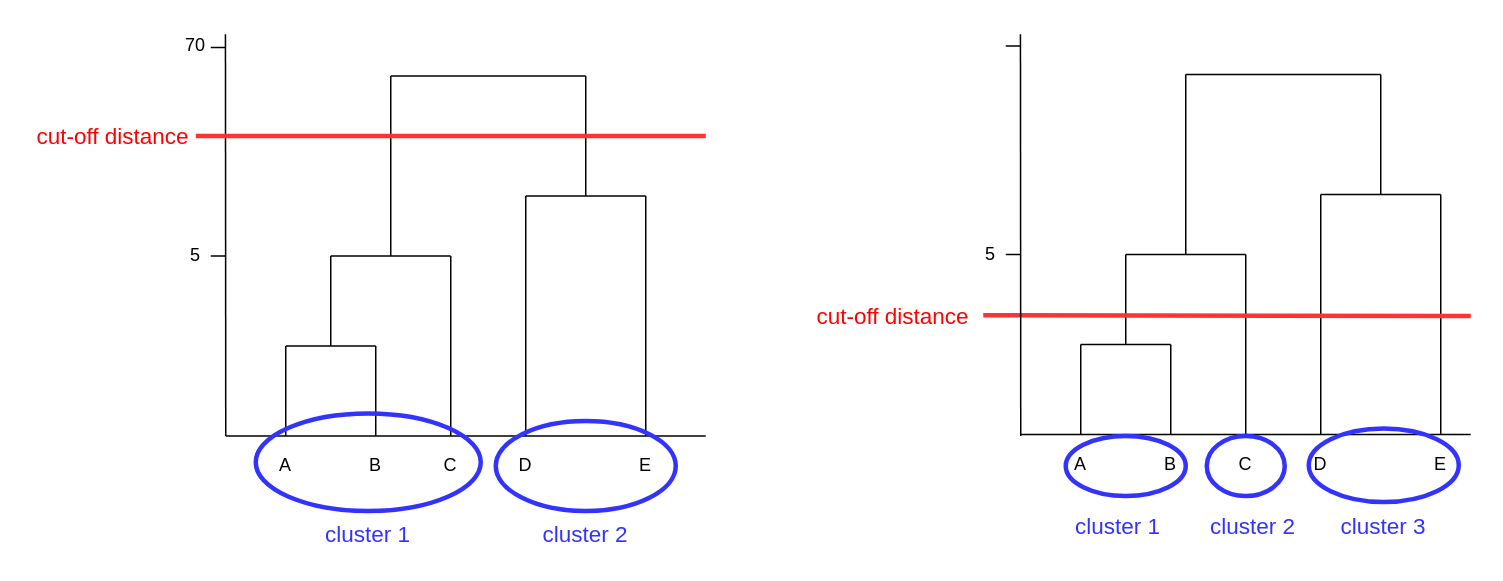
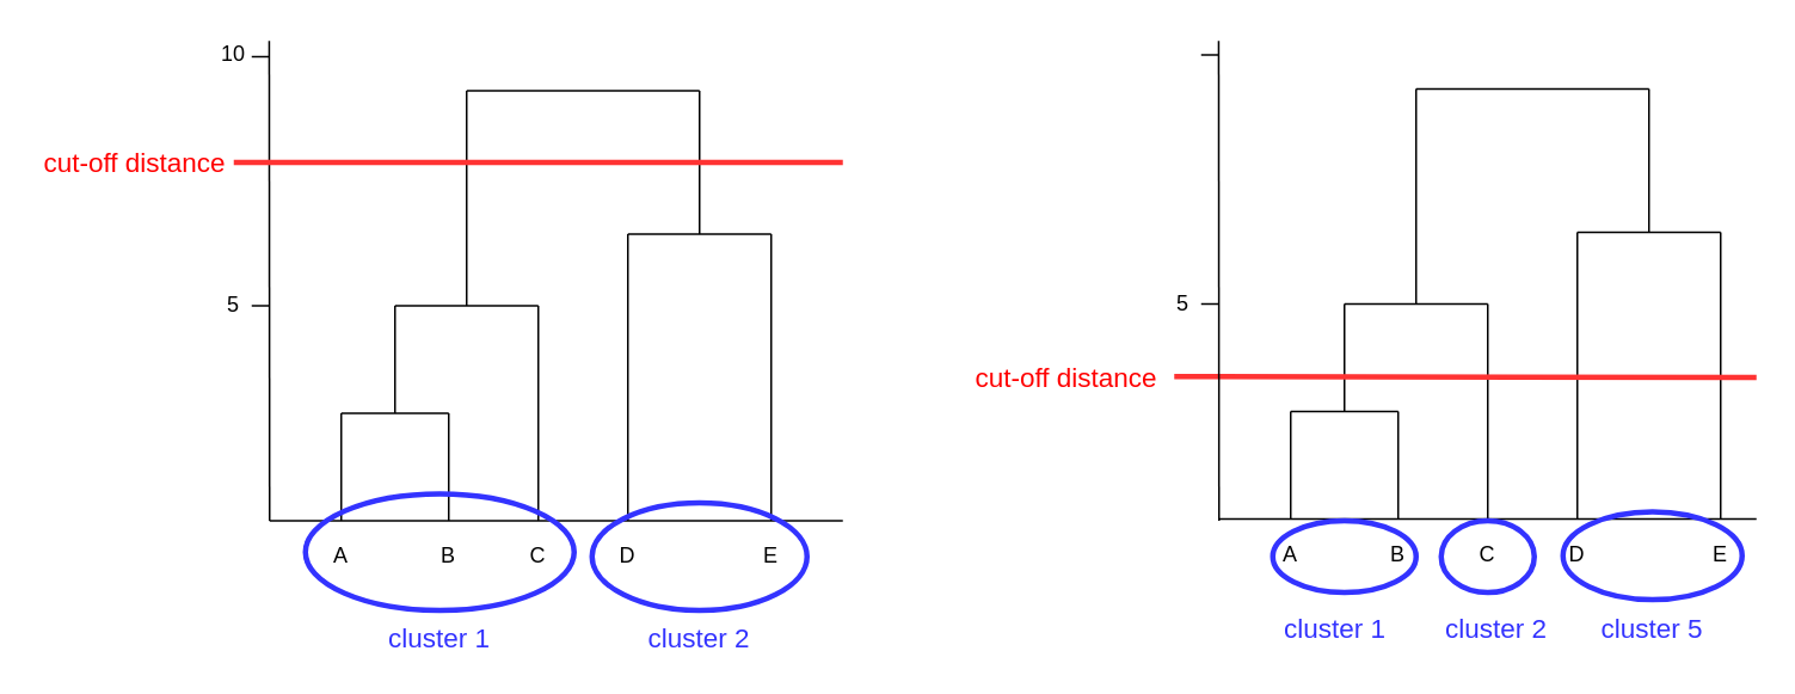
  <mxCell id="0" />
  <mxCell id="1" parent="0" />
  <mxCell id="2" value="" style="endArrow=none;html=1;entryX=0.995;entryY=0.112;entryDx=0;entryDy=0;entryPerimeter=0;" edge="1" parent="1" target="27"><mxGeometry width="50" height="50" relative="1" as="geometry"><mxPoint x="150" y="290" as="sourcePoint" /><mxPoint x="150" y="30" as="targetPoint" /></mxGeometry></mxCell>
  <mxCell id="3" value="" style="endArrow=none;html=1;" edge="1" parent="1"><mxGeometry width="50" height="50" relative="1" as="geometry"><mxPoint x="470" y="290" as="sourcePoint" /><mxPoint x="150" y="290" as="targetPoint" /></mxGeometry></mxCell>
  <mxCell id="4" value="" style="endArrow=none;html=1;" edge="1" parent="1"><mxGeometry width="50" height="50" relative="1" as="geometry"><mxPoint x="190" y="290" as="sourcePoint" /><mxPoint x="190" y="230" as="targetPoint" /></mxGeometry></mxCell>
  <mxCell id="5" value="" style="endArrow=none;html=1;" edge="1" parent="1"><mxGeometry width="50" height="50" relative="1" as="geometry"><mxPoint x="250" y="230" as="sourcePoint" /><mxPoint x="190" y="230" as="targetPoint" /></mxGeometry></mxCell>
  <mxCell id="6" value="" style="endArrow=none;html=1;" edge="1" parent="1"><mxGeometry width="50" height="50" relative="1" as="geometry"><mxPoint x="250" y="290" as="sourcePoint" /><mxPoint x="250" y="230" as="targetPoint" /></mxGeometry></mxCell>
  <mxCell id="7" value="" style="endArrow=none;html=1;" edge="1" parent="1"><mxGeometry width="50" height="50" relative="1" as="geometry"><mxPoint x="220" y="230" as="sourcePoint" /><mxPoint x="220" y="170" as="targetPoint" /></mxGeometry></mxCell>
  <mxCell id="8" value="" style="endArrow=none;html=1;" edge="1" parent="1"><mxGeometry width="50" height="50" relative="1" as="geometry"><mxPoint x="300" y="290" as="sourcePoint" /><mxPoint x="300" y="170" as="targetPoint" /></mxGeometry></mxCell>
  <mxCell id="9" value="" style="endArrow=none;html=1;" edge="1" parent="1"><mxGeometry width="50" height="50" relative="1" as="geometry"><mxPoint x="300" y="170" as="sourcePoint" /><mxPoint x="220" y="170" as="targetPoint" /></mxGeometry></mxCell>
  <mxCell id="10" value="" style="endArrow=none;html=1;" edge="1" parent="1"><mxGeometry width="50" height="50" relative="1" as="geometry"><mxPoint x="350" y="290" as="sourcePoint" /><mxPoint x="350" y="130" as="targetPoint" /></mxGeometry></mxCell>
  <mxCell id="11" value="" style="endArrow=none;html=1;" edge="1" parent="1"><mxGeometry width="50" height="50" relative="1" as="geometry"><mxPoint x="430" y="290" as="sourcePoint" /><mxPoint x="430" y="130" as="targetPoint" /></mxGeometry></mxCell>
  <mxCell id="12" value="" style="endArrow=none;html=1;" edge="1" parent="1"><mxGeometry width="50" height="50" relative="1" as="geometry"><mxPoint x="430" y="130" as="sourcePoint" /><mxPoint x="350" y="130" as="targetPoint" /></mxGeometry></mxCell>
  <mxCell id="13" value="" style="endArrow=none;html=1;" edge="1" parent="1"><mxGeometry width="50" height="50" relative="1" as="geometry"><mxPoint x="260" y="50" as="sourcePoint" /><mxPoint x="260" y="170" as="targetPoint" /></mxGeometry></mxCell>
  <mxCell id="14" value="" style="endArrow=none;html=1;" edge="1" parent="1"><mxGeometry width="50" height="50" relative="1" as="geometry"><mxPoint x="390" y="50" as="sourcePoint" /><mxPoint x="390" y="130" as="targetPoint" /></mxGeometry></mxCell>
  <mxCell id="15" value="" style="endArrow=none;html=1;" edge="1" parent="1"><mxGeometry width="50" height="50" relative="1" as="geometry"><mxPoint x="260" y="50" as="sourcePoint" /><mxPoint x="390" y="50" as="targetPoint" /></mxGeometry></mxCell>
  <mxCell id="16" value="" style="endArrow=none;html=1;strokeColor=#FF3333;strokeWidth=3;" edge="1" parent="1"><mxGeometry width="50" height="50" relative="1" as="geometry"><mxPoint x="130" y="90" as="sourcePoint" /><mxPoint x="470" y="90" as="targetPoint" /></mxGeometry></mxCell>
  <mxCell id="17" value="A" style="text;html=1;strokeColor=none;fillColor=none;align=center;verticalAlign=middle;whiteSpace=wrap;rounded=0;" vertex="1" parent="1"><mxGeometry x="170" y="300" width="40" height="20" as="geometry" /></mxCell>
  <mxCell id="18" value="B" style="text;html=1;strokeColor=none;fillColor=none;align=center;verticalAlign=middle;whiteSpace=wrap;rounded=0;" vertex="1" parent="1"><mxGeometry x="230" y="300" width="40" height="20" as="geometry" /></mxCell>
  <mxCell id="19" value="C" style="text;html=1;strokeColor=none;fillColor=none;align=center;verticalAlign=middle;whiteSpace=wrap;rounded=0;" vertex="1" parent="1"><mxGeometry x="280" y="300" width="40" height="20" as="geometry" /></mxCell>
  <mxCell id="20" value="D" style="text;html=1;strokeColor=none;fillColor=none;align=center;verticalAlign=middle;whiteSpace=wrap;rounded=0;" vertex="1" parent="1"><mxGeometry x="330" y="300" width="40" height="20" as="geometry" /></mxCell>
  <mxCell id="21" value="E" style="text;html=1;strokeColor=none;fillColor=none;align=center;verticalAlign=middle;whiteSpace=wrap;rounded=0;" vertex="1" parent="1"><mxGeometry x="410" y="300" width="40" height="20" as="geometry" /></mxCell>
  <mxCell id="22" value="" style="ellipse;whiteSpace=wrap;html=1;fillColor=none;strokeColor=#3333FF;strokeWidth=3;" vertex="1" parent="1"><mxGeometry x="170" y="275" width="150" height="65" as="geometry" /></mxCell>
  <mxCell id="23" value="" style="ellipse;whiteSpace=wrap;html=1;fillColor=none;strokeWidth=3;strokeColor=#3333FF;" vertex="1" parent="1"><mxGeometry x="330" y="280" width="120" height="60" as="geometry" /></mxCell>
  <mxCell id="24" value="&lt;font color=&quot;#ff0000&quot; style=&quot;font-size: 15px&quot;&gt;cut-off distance&lt;/font&gt;" style="text;html=1;strokeColor=none;fillColor=none;align=center;verticalAlign=middle;whiteSpace=wrap;rounded=0;" vertex="1" parent="1"><mxGeometry x="20" y="80" width="110" height="20" as="geometry" /></mxCell>
  <mxCell id="25" value="" style="endArrow=none;html=1;strokeColor=#000000;strokeWidth=1;" edge="1" parent="1"><mxGeometry width="50" height="50" relative="1" as="geometry"><mxPoint x="140" y="170" as="sourcePoint" /><mxPoint x="150" y="170" as="targetPoint" /></mxGeometry></mxCell>
  <mxCell id="26" value="" style="endArrow=none;html=1;strokeColor=#000000;strokeWidth=1;" edge="1" parent="1"><mxGeometry width="50" height="50" relative="1" as="geometry"><mxPoint x="140" y="31" as="sourcePoint" /><mxPoint x="150" y="31" as="targetPoint" /></mxGeometry></mxCell>
- <mxCell id="27" value="70" style="text;html=1;strokeColor=none;fillColor=none;align=center;verticalAlign=middle;whiteSpace=wrap;rounded=0;" vertex="1" parent="1"><mxGeometry x="110" y="20" width="40" height="20" as="geometry" /></mxCell>
+ <mxCell id="27" value="10" style="text;html=1;strokeColor=none;fillColor=none;align=center;verticalAlign=middle;whiteSpace=wrap;rounded=0;" vertex="1" parent="1"><mxGeometry x="110" y="20" width="40" height="20" as="geometry" /></mxCell>
  <mxCell id="28" value="5" style="text;html=1;strokeColor=none;fillColor=none;align=center;verticalAlign=middle;whiteSpace=wrap;rounded=0;" vertex="1" parent="1"><mxGeometry x="110" y="160" width="40" height="20" as="geometry" /></mxCell>
  <mxCell id="29" value="&lt;font style=&quot;font-size: 15px&quot; color=&quot;#3333ff&quot;&gt;cluster 1&lt;/font&gt;" style="text;html=1;strokeColor=none;fillColor=none;align=center;verticalAlign=middle;whiteSpace=wrap;rounded=0;" vertex="1" parent="1"><mxGeometry x="190" y="345" width="110" height="20" as="geometry" /></mxCell>
  <mxCell id="30" value="&lt;font style=&quot;font-size: 15px&quot; color=&quot;#3333ff&quot;&gt;cluster 2&lt;/font&gt;" style="text;html=1;strokeColor=none;fillColor=none;align=center;verticalAlign=middle;whiteSpace=wrap;rounded=0;" vertex="1" parent="1"><mxGeometry x="335" y="345" width="110" height="20" as="geometry" /></mxCell>
  <mxCell id="31" value="" style="endArrow=none;html=1;" edge="1" parent="1"><mxGeometry width="50" height="50" relative="1" as="geometry"><mxPoint x="980" y="289" as="sourcePoint" /><mxPoint x="680" y="289" as="targetPoint" /></mxGeometry></mxCell>
  <mxCell id="32" value="" style="endArrow=none;html=1;" edge="1" parent="1"><mxGeometry width="50" height="50" relative="1" as="geometry"><mxPoint x="720" y="289" as="sourcePoint" /><mxPoint x="720" y="229" as="targetPoint" /></mxGeometry></mxCell>
  <mxCell id="33" value="" style="endArrow=none;html=1;" edge="1" parent="1"><mxGeometry width="50" height="50" relative="1" as="geometry"><mxPoint x="780" y="229" as="sourcePoint" /><mxPoint x="720" y="229" as="targetPoint" /></mxGeometry></mxCell>
  <mxCell id="34" value="" style="endArrow=none;html=1;" edge="1" parent="1"><mxGeometry width="50" height="50" relative="1" as="geometry"><mxPoint x="780" y="289" as="sourcePoint" /><mxPoint x="780" y="229" as="targetPoint" /></mxGeometry></mxCell>
  <mxCell id="35" value="" style="endArrow=none;html=1;" edge="1" parent="1"><mxGeometry width="50" height="50" relative="1" as="geometry"><mxPoint x="750" y="229" as="sourcePoint" /><mxPoint x="750" y="169" as="targetPoint" /></mxGeometry></mxCell>
  <mxCell id="36" value="" style="endArrow=none;html=1;" edge="1" parent="1"><mxGeometry width="50" height="50" relative="1" as="geometry"><mxPoint x="830" y="289" as="sourcePoint" /><mxPoint x="830" y="169" as="targetPoint" /></mxGeometry></mxCell>
  <mxCell id="37" value="" style="endArrow=none;html=1;" edge="1" parent="1"><mxGeometry width="50" height="50" relative="1" as="geometry"><mxPoint x="830" y="169" as="sourcePoint" /><mxPoint x="750" y="169" as="targetPoint" /></mxGeometry></mxCell>
  <mxCell id="38" value="" style="endArrow=none;html=1;" edge="1" parent="1"><mxGeometry width="50" height="50" relative="1" as="geometry"><mxPoint x="880" y="289" as="sourcePoint" /><mxPoint x="880" y="129" as="targetPoint" /></mxGeometry></mxCell>
  <mxCell id="39" value="" style="endArrow=none;html=1;" edge="1" parent="1"><mxGeometry width="50" height="50" relative="1" as="geometry"><mxPoint x="960" y="289" as="sourcePoint" /><mxPoint x="960" y="129" as="targetPoint" /></mxGeometry></mxCell>
  <mxCell id="40" value="" style="endArrow=none;html=1;" edge="1" parent="1"><mxGeometry width="50" height="50" relative="1" as="geometry"><mxPoint x="960" y="129" as="sourcePoint" /><mxPoint x="880" y="129" as="targetPoint" /></mxGeometry></mxCell>
  <mxCell id="41" value="" style="endArrow=none;html=1;" edge="1" parent="1"><mxGeometry width="50" height="50" relative="1" as="geometry"><mxPoint x="790" y="49" as="sourcePoint" /><mxPoint x="790" y="169" as="targetPoint" /></mxGeometry></mxCell>
  <mxCell id="42" value="" style="endArrow=none;html=1;" edge="1" parent="1"><mxGeometry width="50" height="50" relative="1" as="geometry"><mxPoint x="920" y="49" as="sourcePoint" /><mxPoint x="920" y="129" as="targetPoint" /></mxGeometry></mxCell>
  <mxCell id="43" value="" style="endArrow=none;html=1;" edge="1" parent="1"><mxGeometry width="50" height="50" relative="1" as="geometry"><mxPoint x="790" y="49" as="sourcePoint" /><mxPoint x="920" y="49" as="targetPoint" /></mxGeometry></mxCell>
  <mxCell id="44" value="" style="endArrow=none;html=1;strokeColor=#FF3333;strokeWidth=3;" edge="1" parent="1"><mxGeometry width="50" height="50" relative="1" as="geometry"><mxPoint x="655" y="209.5" as="sourcePoint" /><mxPoint x="980" y="210" as="targetPoint" /></mxGeometry></mxCell>
  <mxCell id="45" value="A" style="text;html=1;strokeColor=none;fillColor=none;align=center;verticalAlign=middle;whiteSpace=wrap;rounded=0;" vertex="1" parent="1"><mxGeometry x="700" y="299" width="40" height="20" as="geometry" /></mxCell>
  <mxCell id="46" value="B" style="text;html=1;strokeColor=none;fillColor=none;align=center;verticalAlign=middle;whiteSpace=wrap;rounded=0;" vertex="1" parent="1"><mxGeometry x="760" y="299" width="40" height="20" as="geometry" /></mxCell>
  <mxCell id="47" value="C" style="text;html=1;strokeColor=none;fillColor=none;align=center;verticalAlign=middle;whiteSpace=wrap;rounded=0;" vertex="1" parent="1"><mxGeometry x="810" y="299" width="40" height="20" as="geometry" /></mxCell>
  <mxCell id="48" value="D" style="text;html=1;strokeColor=none;fillColor=none;align=center;verticalAlign=middle;whiteSpace=wrap;rounded=0;" vertex="1" parent="1"><mxGeometry x="860" y="299" width="40" height="20" as="geometry" /></mxCell>
  <mxCell id="49" value="E" style="text;html=1;strokeColor=none;fillColor=none;align=center;verticalAlign=middle;whiteSpace=wrap;rounded=0;" vertex="1" parent="1"><mxGeometry x="940" y="299" width="40" height="20" as="geometry" /></mxCell>
  <mxCell id="50" value="" style="ellipse;whiteSpace=wrap;html=1;fillColor=none;strokeColor=#3333FF;strokeWidth=3;" vertex="1" parent="1"><mxGeometry x="710" y="290" width="80" height="40" as="geometry" /></mxCell>
  <mxCell id="51" value="" style="ellipse;whiteSpace=wrap;html=1;fillColor=none;strokeWidth=3;strokeColor=#3333FF;" vertex="1" parent="1"><mxGeometry x="872" y="285" width="100" height="49" as="geometry" /></mxCell>
  <mxCell id="52" value="&lt;font color=&quot;#ff0000&quot; style=&quot;font-size: 15px&quot;&gt;cut-off distance&lt;/font&gt;" style="text;html=1;strokeColor=none;fillColor=none;align=center;verticalAlign=middle;whiteSpace=wrap;rounded=0;" vertex="1" parent="1"><mxGeometry x="540" y="200" width="110" height="20" as="geometry" /></mxCell>
  <mxCell id="53" value="" style="endArrow=none;html=1;strokeColor=#000000;strokeWidth=1;" edge="1" parent="1"><mxGeometry width="50" height="50" relative="1" as="geometry"><mxPoint x="670" y="169" as="sourcePoint" /><mxPoint x="680" y="169" as="targetPoint" /></mxGeometry></mxCell>
  <mxCell id="54" value="" style="endArrow=none;html=1;strokeColor=#000000;strokeWidth=1;" edge="1" parent="1"><mxGeometry width="50" height="50" relative="1" as="geometry"><mxPoint x="670" y="30" as="sourcePoint" /><mxPoint x="680" y="30" as="targetPoint" /></mxGeometry></mxCell>
  <mxCell id="55" value="5" style="text;html=1;strokeColor=none;fillColor=none;align=center;verticalAlign=middle;whiteSpace=wrap;rounded=0;" vertex="1" parent="1"><mxGeometry x="640" y="159" width="40" height="20" as="geometry" /></mxCell>
  <mxCell id="56" value="&lt;font style=&quot;font-size: 15px&quot; color=&quot;#3333ff&quot;&gt;cluster 1&lt;/font&gt;" style="text;html=1;strokeColor=none;fillColor=none;align=center;verticalAlign=middle;whiteSpace=wrap;rounded=0;" vertex="1" parent="1"><mxGeometry x="690" y="340" width="110" height="20" as="geometry" /></mxCell>
- <mxCell id="57" value="&lt;font style=&quot;font-size: 15px&quot; color=&quot;#3333ff&quot;&gt;cluster 3&lt;/font&gt;" style="text;html=1;strokeColor=none;fillColor=none;align=center;verticalAlign=middle;whiteSpace=wrap;rounded=0;" vertex="1" parent="1"><mxGeometry x="867" y="340" width="110" height="20" as="geometry" /></mxCell>
+ <mxCell id="57" value="&lt;font style=&quot;font-size: 15px&quot; color=&quot;#3333ff&quot;&gt;cluster 5&lt;/font&gt;" style="text;html=1;strokeColor=none;fillColor=none;align=center;verticalAlign=middle;whiteSpace=wrap;rounded=0;" vertex="1" parent="1"><mxGeometry x="867" y="340" width="110" height="20" as="geometry" /></mxCell>
  <mxCell id="58" value="" style="endArrow=none;html=1;entryX=0.995;entryY=0.112;entryDx=0;entryDy=0;entryPerimeter=0;" edge="1" parent="1"><mxGeometry width="50" height="50" relative="1" as="geometry"><mxPoint x="680" y="290" as="sourcePoint" /><mxPoint x="679.8" y="22.24" as="targetPoint" /></mxGeometry></mxCell>
  <mxCell id="59" value="&lt;font style=&quot;font-size: 15px&quot; color=&quot;#3333ff&quot;&gt;cluster 2&lt;/font&gt;" style="text;html=1;strokeColor=none;fillColor=none;align=center;verticalAlign=middle;whiteSpace=wrap;rounded=0;" vertex="1" parent="1"><mxGeometry x="780" y="340" width="110" height="20" as="geometry" /></mxCell>
  <mxCell id="60" value="" style="ellipse;whiteSpace=wrap;html=1;fillColor=none;strokeWidth=3;strokeColor=#3333FF;" vertex="1" parent="1"><mxGeometry x="804" y="290" width="52" height="40" as="geometry" /></mxCell>
